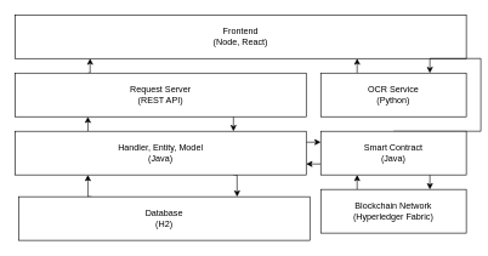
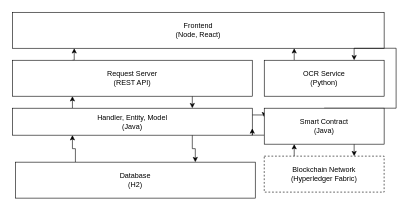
  <mxCell id="0" />
  <mxCell id="1" parent="0" />
  <mxCell id="2" value="Frontend&lt;br&gt;(Node, React)" style="rounded=0;whiteSpace=wrap;html=1;" parent="1" vertex="1"><mxGeometry x="20" y="20" width="620" height="60" as="geometry" /></mxCell>
  <mxCell id="3" style="edgeStyle=orthogonalEdgeStyle;rounded=0;orthogonalLoop=1;jettySize=auto;html=1;exitX=0.25;exitY=0;exitDx=0;exitDy=0;startArrow=none;startFill=0;endArrow=classic;endFill=1;" parent="1" source="5" edge="1"><mxGeometry relative="1" as="geometry"><mxPoint x="123" y="80" as="targetPoint" /></mxGeometry></mxCell>
  <mxCell id="4" style="edgeStyle=orthogonalEdgeStyle;rounded=0;orthogonalLoop=1;jettySize=auto;html=1;exitX=0.75;exitY=1;exitDx=0;exitDy=0;entryX=0.75;entryY=0;entryDx=0;entryDy=0;startArrow=none;startFill=0;endArrow=classic;endFill=1;" parent="1" source="5" target="12" edge="1"><mxGeometry relative="1" as="geometry" /></mxCell>
  <mxCell id="5" value="Request Server&lt;br&gt;(REST API)" style="rounded=0;whiteSpace=wrap;html=1;" parent="1" vertex="1"><mxGeometry x="20" y="100" width="400" height="60" as="geometry" /></mxCell>
  <mxCell id="6" style="edgeStyle=orthogonalEdgeStyle;rounded=0;orthogonalLoop=1;jettySize=auto;html=1;exitX=0.25;exitY=0;exitDx=0;exitDy=0;" parent="1" source="8" edge="1"><mxGeometry relative="1" as="geometry"><mxPoint x="490" y="80" as="targetPoint" /></mxGeometry></mxCell>
  <mxCell id="7" style="edgeStyle=orthogonalEdgeStyle;rounded=0;orthogonalLoop=1;jettySize=auto;html=1;exitX=0.75;exitY=0;exitDx=0;exitDy=0;startArrow=classic;startFill=1;endArrow=none;endFill=0;" parent="1" source="8" target="19" edge="1"><mxGeometry relative="1" as="geometry" /></mxCell>
  <mxCell id="8" value="OCR Service&lt;br&gt;(Python)" style="rounded=0;whiteSpace=wrap;html=1;" parent="1" vertex="1"><mxGeometry x="440" y="100" width="200" height="60" as="geometry" /></mxCell>
  <mxCell id="9" style="edgeStyle=orthogonalEdgeStyle;rounded=0;orthogonalLoop=1;jettySize=auto;html=1;exitX=0.25;exitY=0;exitDx=0;exitDy=0;entryX=0.25;entryY=1;entryDx=0;entryDy=0;startArrow=none;startFill=0;endArrow=classic;endFill=1;" parent="1" source="12" target="5" edge="1"><mxGeometry relative="1" as="geometry" /></mxCell>
  <mxCell id="10" style="edgeStyle=orthogonalEdgeStyle;rounded=0;orthogonalLoop=1;jettySize=auto;html=1;exitX=0.75;exitY=1;exitDx=0;exitDy=0;entryX=0.75;entryY=0;entryDx=0;entryDy=0;startArrow=none;startFill=0;endArrow=classic;endFill=1;" parent="1" source="12" target="16" edge="1"><mxGeometry relative="1" as="geometry" /></mxCell>
  <mxCell id="11" style="edgeStyle=orthogonalEdgeStyle;rounded=0;orthogonalLoop=1;jettySize=auto;html=1;exitX=1;exitY=0.25;exitDx=0;exitDy=0;entryX=0;entryY=0.25;entryDx=0;entryDy=0;" edge="1" parent="1" source="12" target="19"><mxGeometry relative="1" as="geometry" /></mxCell>
- <mxCell id="12" value="Handler, Entity, Model&lt;br&gt;(Java)" style="rounded=0;whiteSpace=wrap;html=1;" parent="1" vertex="1"><mxGeometry x="20" y="180" width="400" height="60" as="geometry" /></mxCell>
+ <mxCell id="12" value="Handler, Entity, Model&lt;br&gt;(Java)" style="rounded=0;whiteSpace=wrap;html=1;" parent="1" vertex="1"><mxGeometry x="20" y="180" width="400" height="45" as="geometry" /></mxCell>
  <mxCell id="13" style="edgeStyle=orthogonalEdgeStyle;rounded=0;orthogonalLoop=1;jettySize=auto;html=1;exitX=0.25;exitY=0;exitDx=0;exitDy=0;entryX=0.25;entryY=1;entryDx=0;entryDy=0;" edge="1" parent="1" source="14" target="19"><mxGeometry relative="1" as="geometry" /></mxCell>
- <mxCell id="14" value="Blockchain Network&lt;br&gt;(Hyperledger Fabric)" style="rounded=0;whiteSpace=wrap;html=1;" parent="1" vertex="1"><mxGeometry x="440" y="260" width="200" height="60" as="geometry" /></mxCell>
+ <mxCell id="14" value="Blockchain Network&lt;br&gt;(Hyperledger Fabric)" style="rounded=0;whiteSpace=wrap;html=1;dashed=1;" parent="1" vertex="1"><mxGeometry x="440" y="260" width="200" height="60" as="geometry" /></mxCell>
  <mxCell id="15" style="edgeStyle=orthogonalEdgeStyle;rounded=0;orthogonalLoop=1;jettySize=auto;html=1;exitX=0.25;exitY=0;exitDx=0;exitDy=0;entryX=0.25;entryY=1;entryDx=0;entryDy=0;startArrow=none;startFill=0;endArrow=classic;endFill=1;" parent="1" source="16" target="12" edge="1"><mxGeometry relative="1" as="geometry" /></mxCell>
  <mxCell id="16" value="Database&lt;br&gt;(H2)" style="rounded=0;whiteSpace=wrap;html=1;" parent="1" vertex="1"><mxGeometry x="25" y="270" width="400" height="60" as="geometry" /></mxCell>
  <mxCell id="17" style="edgeStyle=orthogonalEdgeStyle;rounded=0;orthogonalLoop=1;jettySize=auto;html=1;exitX=0;exitY=0.75;exitDx=0;exitDy=0;entryX=1;entryY=0.75;entryDx=0;entryDy=0;" edge="1" parent="1" source="19" target="12"><mxGeometry relative="1" as="geometry" /></mxCell>
  <mxCell id="18" style="edgeStyle=orthogonalEdgeStyle;rounded=0;orthogonalLoop=1;jettySize=auto;html=1;exitX=0.75;exitY=1;exitDx=0;exitDy=0;entryX=0.75;entryY=0;entryDx=0;entryDy=0;" edge="1" parent="1" source="19" target="14"><mxGeometry relative="1" as="geometry" /></mxCell>
  <mxCell id="19" value="Smart Contract&lt;br&gt;(Java)" style="rounded=0;whiteSpace=wrap;html=1;" parent="1" vertex="1"><mxGeometry x="440" y="180" width="200" height="60" as="geometry" /></mxCell>
